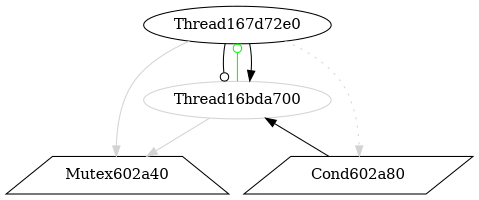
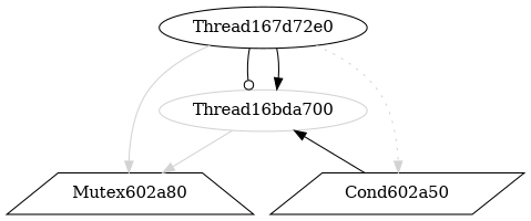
  digraph {
    node [color=black]
    edge [arrowhead=normal color=lightgray]
    Thread16bda700 [color=lightgray]
-   Mutex602a40 [shape=trapezium]
-   Cond602a80 [shape=parallelogram]
+   Mutex602a40 [shape=trapezium label=Mutex602a80]
+   Cond602a80 [shape=parallelogram label=Cond602a50]
    Thread167d72e0
    Thread16bda700 -> Mutex602a40
    Thread16bda700 -> Cond602a80 [arrowhead=inv color=black dir=back]
    Thread167d72e0 -> Thread16bda700 [arrowhead=odot color=""]
-   Thread167d72e0 -> Thread16bda700 [arrowtail=odot color=green dir=back arrowhead=""]
    Thread167d72e0 -> Thread16bda700 [color=""]
    Thread167d72e0 -> Mutex602a40
    Thread167d72e0 -> Cond602a80 [style=dotted arrowhead=""]
  }
